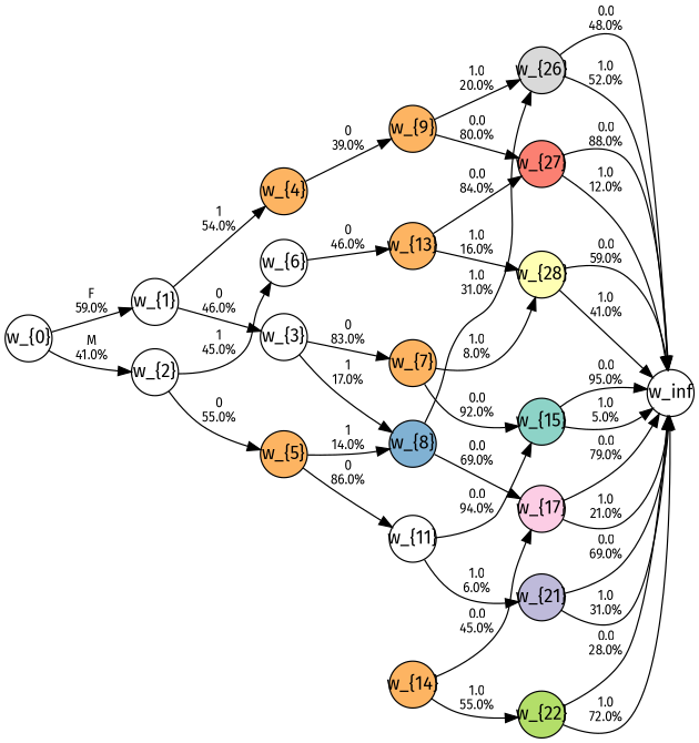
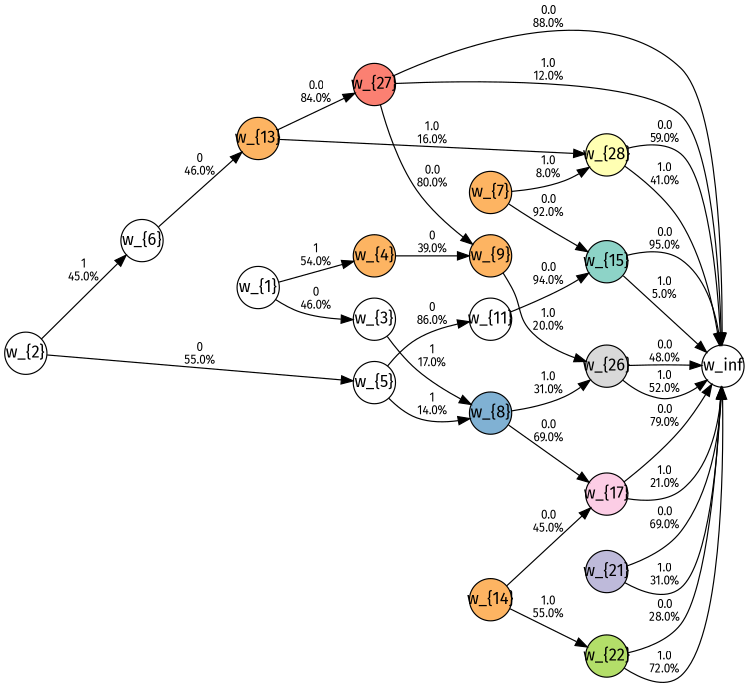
  digraph {
    fontname="Fira Sans"
    rankdir=LR
    ranksep=0.5
    node [fillcolor=white fixedsize=True fontname="Fira Sans" shape=circle style=filled]
    edge [color=black fontname="Fira Sans" fontsize=10.0 labelfontcolor="#009933"]
-   n1 [label="w_{0}" width=0.5]
    n2 [label="w_{1}" width=0.5]
    n3 [label="w_{2}" width=0.5]
    n4 [label="w_{3}" width=0.5]
    n5 [fillcolor="#fdb462" label="w_{4}" width=0.5]
-   n6 [fillcolor="#fdb462" label="w_{5}" width=0.5]
+   n6 [label="w_{5}" width=0.5]
    n7 [label="w_{6}" width=0.5]
    n8 [fillcolor="#fdb462" label="w_{7}" width=0.5]
    n9 [fillcolor="#80b1d3" label="w_{8}" width=0.5]
    n10 [fillcolor="#fdb462" label="w_{9}" width=0.5]
    n11 [label="w_{11}" width=0.5]
    n12 [fillcolor="#fdb462" label="w_{13}" width=0.5]
    n13 [fillcolor="#8dd3c7" label="w_{15}" width=0.5]
    n14 [fillcolor="#ffffb3" label="w_{28}" width=0.5]
    n15 [fillcolor="#fccde5" label="w_{17}" width=0.5]
    n16 [fillcolor="#d9d9d9" label="w_{26}" width=0.5]
    n17 [fillcolor="#fb8072" label="w_{27}" width=0.5]
    n18 [fillcolor="#bebada" label="w_{21}" width=0.5]
    n19 [fillcolor="#fdb462" label="w_{14}" width=0.5]
    n20 [fillcolor="#b3de69" label="w_{22}" width=0.5]
    n21 [label=w_inf width=0.5]
-   n1 -> n2 [label="F\n59.0\%"]
-   n1 -> n3 [label="M\n41.0\%"]
    n2 -> n4 [label="0\n46.0\%"]
    n2 -> n5 [label="1\n54.0\%"]
    n3 -> n6 [label="0\n55.0\%"]
    n3 -> n7 [label="1\n45.0\%"]
-   n4 -> n8 [label="0\n83.0\%"]
    n4 -> n9 [label="1\n17.0\%"]
    n5 -> n10 [label="0\n39.0\%"]
    n6 -> n9 [label="1\n14.0\%"]
    n6 -> n11 [label="0\n86.0\%"]
    n7 -> n12 [label="0\n46.0\%"]
    n8 -> n13 [label="0.0\n92.0\%"]
    n8 -> n14 [label="1.0\n8.0\%"]
    n9 -> n15 [label="0.0\n69.0\%"]
    n9 -> n16 [label="1.0\n31.0\%"]
    n10 -> n16 [label="1.0\n20.0\%"]
-   n10 -> n17 [label="0.0\n80.0\%"]
+   n17 -> n10 [label="0.0\n80.0\%"]
    n11 -> n13 [label="0.0\n94.0\%"]
-   n11 -> n18 [label="1.0\n6.0\%"]
    n12 -> n14 [label="1.0\n16.0\%"]
    n12 -> n17 [label="0.0\n84.0\%"]
    n13 -> n21 [label="0.0\n95.0\%"]
    n13 -> n21 [label="1.0\n5.0\%"]
    n14 -> n21 [label="0.0\n59.0\%"]
    n14 -> n21 [label="1.0\n41.0\%"]
    n15 -> n21 [label="0.0\n79.0\%"]
    n15 -> n21 [label="1.0\n21.0\%"]
    n16 -> n21 [label="0.0\n48.0\%"]
    n16 -> n21 [label="1.0\n52.0\%"]
    n17 -> n21 [label="0.0\n88.0\%"]
    n17 -> n21 [label="1.0\n12.0\%"]
    n18 -> n21 [label="0.0\n69.0\%"]
    n18 -> n21 [label="1.0\n31.0\%"]
    n19 -> n15 [label="0.0\n45.0\%"]
    n19 -> n20 [label="1.0\n55.0\%"]
    n20 -> n21 [label="0.0\n28.0\%"]
    n20 -> n21 [label="1.0\n72.0\%"]
  }
